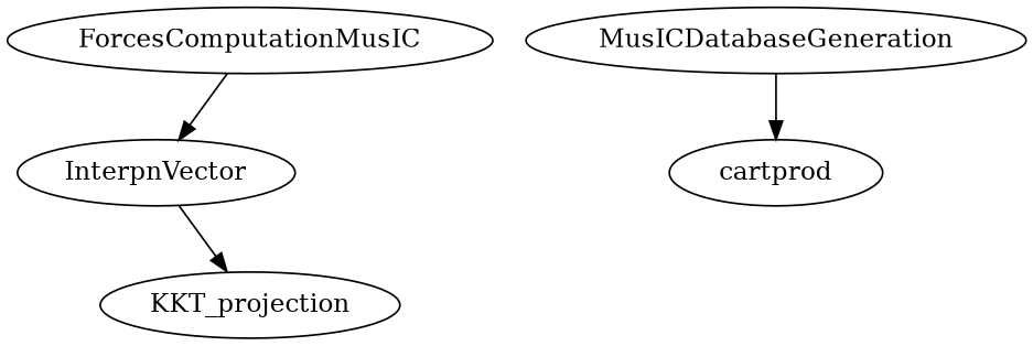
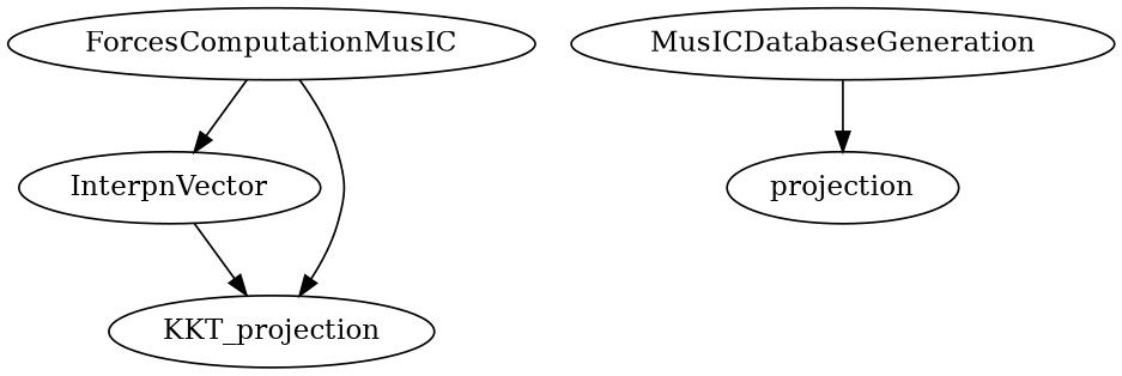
  digraph {
    ForcesComputationMusIC
    InterpnVector
    KKT_projection
    MusICDatabaseGeneration
-   cartprod
+   cartprod [label=projection]
    ForcesComputationMusIC -> InterpnVector
+   ForcesComputationMusIC -> KKT_projection
    InterpnVector -> KKT_projection
    MusICDatabaseGeneration -> cartprod
  }
